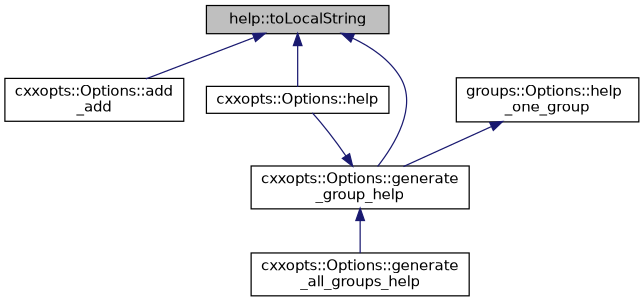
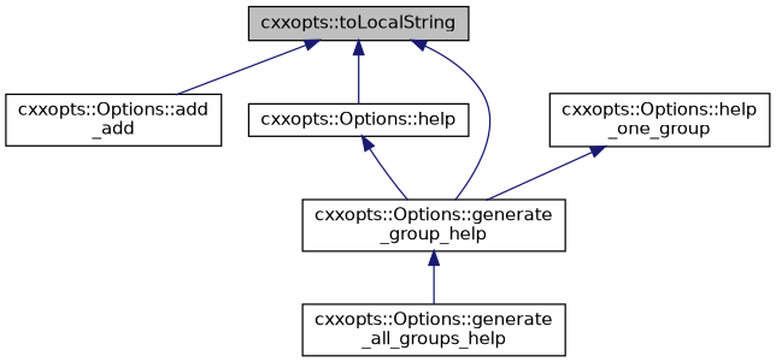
  digraph {
    rankdir=TB
    node [color=black fillcolor=white fontname=Helvetica fontsize=12 shape=record style=filled]
    edge [color=midnightblue dir=back fontname=Helvetica fontsize=12 labelfontname=Helvetica labelfontsize=12 style=solid]
-   n1 [fillcolor=grey75 fontcolor=black height=0.2 label="help::toLocalString" width=0.4]
+   n1 [fillcolor=grey75 fontcolor=black height=0.2 label="cxxopts::toLocalString" width=0.4]
    n2 [height=0.2 label="cxxopts::Options::add\l_add" width=0.4]
    n3 [height=0.2 label="cxxopts::Options::help" width=0.4]
    n4 [height=0.2 label="cxxopts::Options::generate\l_group_help" width=0.4]
-   n5 [height=0.2 label="groups::Options::help\l_one_group" width=0.4]
+   n5 [height=0.2 label="cxxopts::Options::help\l_one_group" width=0.4]
    n6 [height=0.2 label="cxxopts::Options::generate\l_all_groups_help" width=0.4]
    n1 -> n2
    n1 -> n3
    n1 -> n4
-   n4 -> n3
+   n3 -> n4
    n4 -> n6
    n5 -> n4
  }
